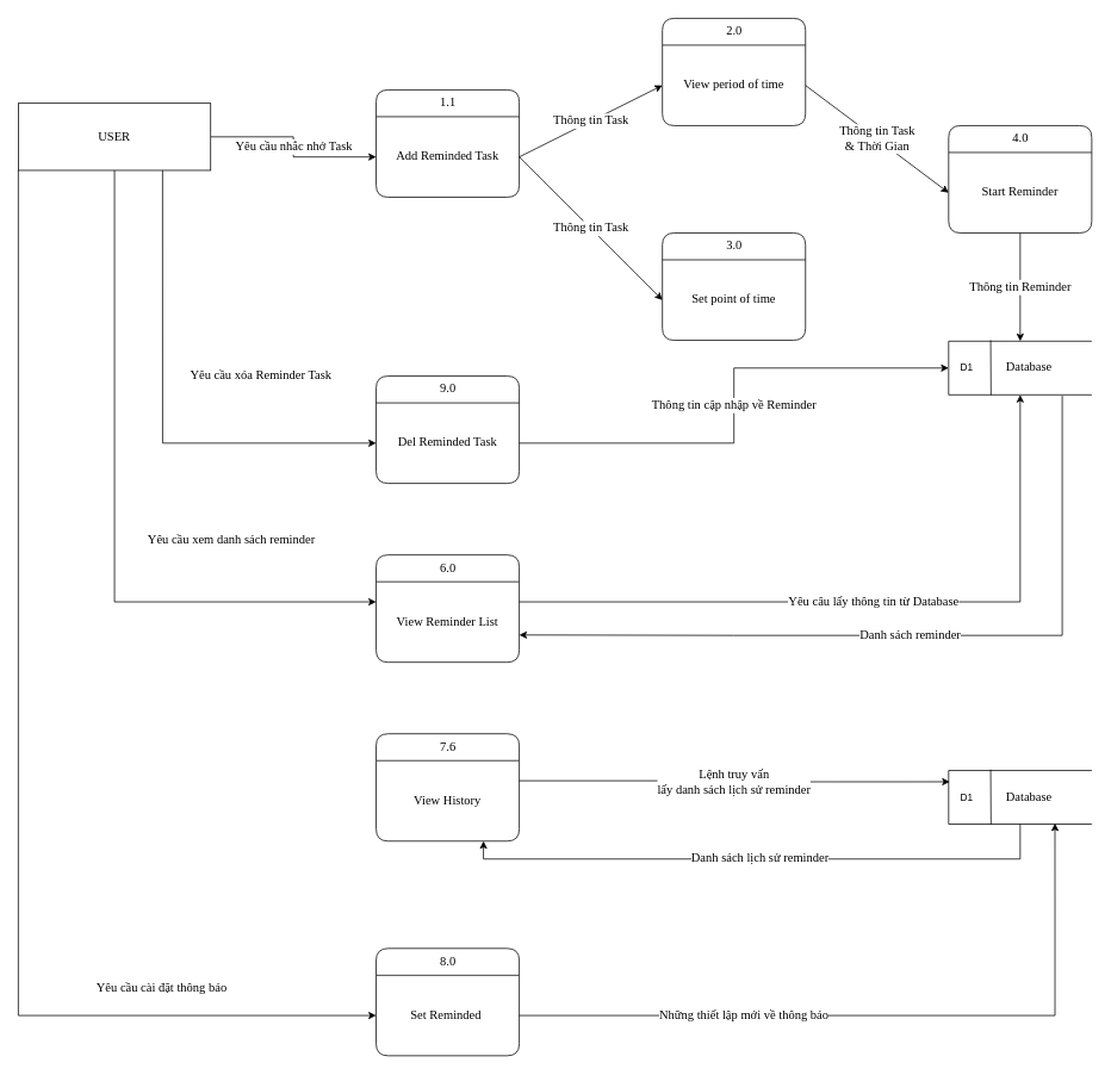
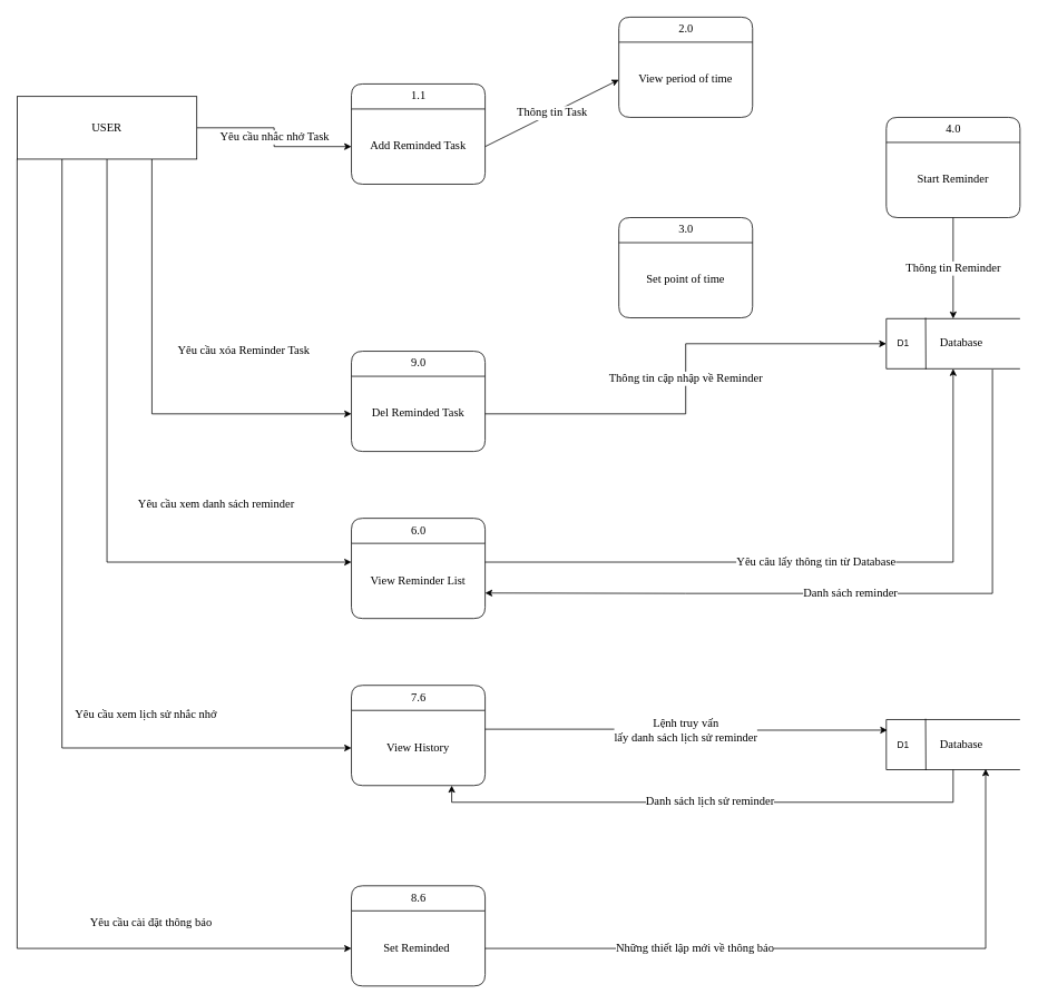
  <mxCell id="0" />
  <mxCell id="1" parent="0" />
  <mxCell id="2" value="1.1" style="swimlane;childLayout=stackLayout;horizontal=1;startSize=30;horizontalStack=0;rounded=1;fontSize=14;fontStyle=0;strokeWidth=1;resizeParent=0;resizeLast=1;shadow=0;dashed=0;align=center;html=1;fontFamily=Verdana;" parent="1" vertex="1"><mxGeometry x="420" y="100" width="160" height="120" as="geometry" /></mxCell>
  <mxCell id="3" value="Add Reminded Task" style="text;html=1;strokeColor=none;fillColor=none;align=center;verticalAlign=middle;whiteSpace=wrap;rounded=0;fontFamily=Verdana;fontSize=14;" parent="2" vertex="1"><mxGeometry y="30" width="160" height="90" as="geometry" /></mxCell>
  <mxCell id="4" value="Yêu cầu nhắc nhở Task" style="edgeStyle=orthogonalEdgeStyle;rounded=0;orthogonalLoop=1;jettySize=auto;html=1;exitX=1;exitY=0.5;exitDx=0;exitDy=0;entryX=0;entryY=0.5;entryDx=0;entryDy=0;fontFamily=Verdana;fontSize=14;" parent="1" source="9" target="3" edge="1"><mxGeometry relative="1" as="geometry" /></mxCell>
  <mxCell id="5" value="Yêu cầu xóa Reminder Task" style="edgeStyle=orthogonalEdgeStyle;rounded=0;orthogonalLoop=1;jettySize=auto;html=1;exitX=0.75;exitY=1;exitDx=0;exitDy=0;entryX=0;entryY=0.5;entryDx=0;entryDy=0;fontFamily=Verdana;fontSize=14;" parent="1" source="9" target="25" edge="1"><mxGeometry x="-0.155" y="110" relative="1" as="geometry"><mxPoint as="offset" /></mxGeometry></mxCell>
  <mxCell id="6" value="Yêu cầu xem danh sách reminder" style="edgeStyle=orthogonalEdgeStyle;rounded=0;orthogonalLoop=1;jettySize=auto;html=1;exitX=0.5;exitY=1;exitDx=0;exitDy=0;entryX=0;entryY=0.25;entryDx=0;entryDy=0;fontFamily=Verdana;fontSize=14;" parent="1" source="9" target="28" edge="1"><mxGeometry x="0.066" y="130" relative="1" as="geometry"><mxPoint as="offset" /></mxGeometry></mxCell>
  <mxCell id="7" value="Yêu cầu cài đặt thông báo" style="edgeStyle=orthogonalEdgeStyle;rounded=0;orthogonalLoop=1;jettySize=auto;html=1;exitX=0;exitY=1;exitDx=0;exitDy=0;entryX=0;entryY=0.5;entryDx=0;entryDy=0;fontFamily=Verdana;fontSize=14;" parent="1" source="9" target="40" edge="1"><mxGeometry x="0.361" y="160" relative="1" as="geometry"><mxPoint as="offset" /></mxGeometry></mxCell>
+ <mxCell id="8" value="Yêu cầu xem lịch sử nhắc nhở" style="edgeStyle=orthogonalEdgeStyle;rounded=0;orthogonalLoop=1;jettySize=auto;html=1;exitX=0.25;exitY=1;exitDx=0;exitDy=0;entryX=0;entryY=0.5;entryDx=0;entryDy=0;fontFamily=Verdana;fontSize=14;" parent="1" source="9" target="32" edge="1"><mxGeometry x="0.265" y="100" relative="1" as="geometry"><mxPoint as="offset" /></mxGeometry></mxCell>
  <mxCell id="9" value="USER" style="rounded=0;whiteSpace=wrap;html=1;fontFamily=Verdana;fontSize=14;" parent="1" vertex="1"><mxGeometry x="20" y="115" width="215" height="75" as="geometry" /></mxCell>
  <mxCell id="10" value="2.0" style="swimlane;childLayout=stackLayout;horizontal=1;startSize=30;horizontalStack=0;rounded=1;fontSize=14;fontStyle=0;strokeWidth=1;resizeParent=0;resizeLast=1;shadow=0;dashed=0;align=center;html=1;fontFamily=Verdana;" parent="1" vertex="1"><mxGeometry x="740" y="20" width="160" height="120" as="geometry" /></mxCell>
  <mxCell id="11" value="View period of time" style="text;html=1;strokeColor=none;fillColor=none;align=center;verticalAlign=middle;whiteSpace=wrap;rounded=0;fontFamily=Verdana;fontSize=14;" parent="10" vertex="1"><mxGeometry y="30" width="160" height="90" as="geometry" /></mxCell>
  <mxCell id="12" value="3.0" style="swimlane;childLayout=stackLayout;horizontal=1;startSize=30;horizontalStack=0;rounded=1;fontSize=14;fontStyle=0;strokeWidth=1;resizeParent=0;resizeLast=1;shadow=0;dashed=0;align=center;html=1;fontFamily=Verdana;" parent="1" vertex="1"><mxGeometry x="740" y="260" width="160" height="120" as="geometry" /></mxCell>
  <mxCell id="13" value="Set point of time" style="text;html=1;strokeColor=none;fillColor=none;align=center;verticalAlign=middle;whiteSpace=wrap;rounded=0;fontFamily=Verdana;fontSize=14;" parent="12" vertex="1"><mxGeometry y="30" width="160" height="90" as="geometry" /></mxCell>
  <mxCell id="14" value="Thông tin Task" style="endArrow=classic;html=1;fontFamily=Verdana;fontSize=14;exitX=1;exitY=0.5;exitDx=0;exitDy=0;entryX=0;entryY=0.5;entryDx=0;entryDy=0;" parent="1" source="3" target="11" edge="1"><mxGeometry width="50" height="50" relative="1" as="geometry"><mxPoint x="720" y="210" as="sourcePoint" /><mxPoint x="770" y="160" as="targetPoint" /></mxGeometry></mxCell>
- <mxCell id="15" value="Thông tin Task" style="endArrow=classic;html=1;fontFamily=Verdana;fontSize=14;exitX=1;exitY=0.5;exitDx=0;exitDy=0;entryX=0;entryY=0.5;entryDx=0;entryDy=0;" parent="1" source="3" target="13" edge="1"><mxGeometry width="50" height="50" relative="1" as="geometry"><mxPoint x="720" y="210" as="sourcePoint" /><mxPoint x="770" y="160" as="targetPoint" /></mxGeometry></mxCell>
  <mxCell id="16" value="4.0" style="swimlane;childLayout=stackLayout;horizontal=1;startSize=30;horizontalStack=0;rounded=1;fontSize=14;fontStyle=0;strokeWidth=1;resizeParent=0;resizeLast=1;shadow=0;dashed=0;align=center;html=1;fontFamily=Verdana;" parent="1" vertex="1"><mxGeometry x="1060" y="140" width="160" height="120" as="geometry" /></mxCell>
  <mxCell id="17" value="Start Reminder" style="text;html=1;strokeColor=none;fillColor=none;align=center;verticalAlign=middle;whiteSpace=wrap;rounded=0;fontFamily=Verdana;fontSize=14;" parent="16" vertex="1"><mxGeometry y="30" width="160" height="90" as="geometry" /></mxCell>
- <mxCell id="18" value="Thông tin Task&lt;br&gt;&amp;amp; Thời Gian" style="endArrow=classic;html=1;fontFamily=Verdana;fontSize=14;exitX=1;exitY=0.5;exitDx=0;exitDy=0;entryX=0;entryY=0.5;entryDx=0;entryDy=0;" parent="1" source="11" target="17" edge="1"><mxGeometry width="50" height="50" relative="1" as="geometry"><mxPoint x="690" y="210" as="sourcePoint" /><mxPoint x="990" y="180" as="targetPoint" /></mxGeometry></mxCell>
  <mxCell id="19" value="" style="group" parent="1" vertex="1" connectable="0"><mxGeometry x="1060" y="380" width="160" height="61" as="geometry" /></mxCell>
  <mxCell id="20" value="&amp;nbsp; &amp;nbsp; &amp;nbsp; &amp;nbsp; &amp;nbsp; &amp;nbsp; &amp;nbsp; &amp;nbsp; &amp;nbsp; &amp;nbsp; &amp;nbsp; &amp;nbsp; &amp;nbsp; &amp;nbsp;&amp;nbsp;" style="strokeWidth=1;html=1;shape=mxgraph.flowchart.annotation_1;align=left;pointerEvents=1;verticalAlign=bottom;" parent="19" vertex="1"><mxGeometry y="1" width="160" height="60" as="geometry" /></mxCell>
  <mxCell id="21" value="D1" style="endArrow=none;html=1;entryX=0.296;entryY=1.006;entryDx=0;entryDy=0;entryPerimeter=0;" parent="19" target="20" edge="1"><mxGeometry x="-0.003" y="-27" width="50" height="50" relative="1" as="geometry"><mxPoint x="47" as="sourcePoint" /><mxPoint x="120" y="-129" as="targetPoint" /><mxPoint as="offset" /></mxGeometry></mxCell>
  <mxCell id="22" value="Database" style="text;html=1;strokeColor=none;fillColor=none;align=center;verticalAlign=middle;whiteSpace=wrap;rounded=0;fontFamily=Verdana;fontSize=14;" parent="19" vertex="1"><mxGeometry x="70" y="20.5" width="40" height="20" as="geometry" /></mxCell>
  <mxCell id="23" value="Thông tin Reminder" style="edgeStyle=orthogonalEdgeStyle;rounded=0;orthogonalLoop=1;jettySize=auto;html=1;entryX=0.5;entryY=0;entryDx=0;entryDy=0;entryPerimeter=0;fontFamily=Verdana;fontSize=14;" parent="1" source="17" target="20" edge="1"><mxGeometry relative="1" as="geometry" /></mxCell>
  <mxCell id="24" value="9.0" style="swimlane;childLayout=stackLayout;horizontal=1;startSize=30;horizontalStack=0;rounded=1;fontSize=14;fontStyle=0;strokeWidth=1;resizeParent=0;resizeLast=1;shadow=0;dashed=0;align=center;html=1;fontFamily=Verdana;" parent="1" vertex="1"><mxGeometry x="420" y="420" width="160" height="120" as="geometry" /></mxCell>
  <mxCell id="25" value="Del Reminded Task" style="text;html=1;strokeColor=none;fillColor=none;align=center;verticalAlign=middle;whiteSpace=wrap;rounded=0;fontFamily=Verdana;fontSize=14;" parent="24" vertex="1"><mxGeometry y="30" width="160" height="90" as="geometry" /></mxCell>
  <mxCell id="26" value="Thông tin cập nhập về Reminder" style="edgeStyle=orthogonalEdgeStyle;rounded=0;orthogonalLoop=1;jettySize=auto;html=1;exitX=1;exitY=0.5;exitDx=0;exitDy=0;entryX=0;entryY=0.5;entryDx=0;entryDy=0;entryPerimeter=0;fontFamily=Verdana;fontSize=14;" parent="1" source="25" target="20" edge="1"><mxGeometry relative="1" as="geometry" /></mxCell>
  <mxCell id="27" value="6.0" style="swimlane;childLayout=stackLayout;horizontal=1;startSize=30;horizontalStack=0;rounded=1;fontSize=14;fontStyle=0;strokeWidth=1;resizeParent=0;resizeLast=1;shadow=0;dashed=0;align=center;html=1;fontFamily=Verdana;" parent="1" vertex="1"><mxGeometry x="420" y="620" width="160" height="120" as="geometry" /></mxCell>
  <mxCell id="28" value="View Reminder List" style="text;html=1;strokeColor=none;fillColor=none;align=center;verticalAlign=middle;whiteSpace=wrap;rounded=0;fontFamily=Verdana;fontSize=14;" parent="27" vertex="1"><mxGeometry y="30" width="160" height="90" as="geometry" /></mxCell>
  <mxCell id="29" value="Yêu câu lấy thông tin từ Database" style="edgeStyle=orthogonalEdgeStyle;rounded=0;orthogonalLoop=1;jettySize=auto;html=1;exitX=1;exitY=0.25;exitDx=0;exitDy=0;entryX=0.5;entryY=1;entryDx=0;entryDy=0;entryPerimeter=0;fontFamily=Verdana;fontSize=14;" parent="1" source="28" target="20" edge="1"><mxGeometry relative="1" as="geometry" /></mxCell>
  <mxCell id="30" value="Danh sách reminder" style="edgeStyle=orthogonalEdgeStyle;rounded=0;orthogonalLoop=1;jettySize=auto;html=1;entryX=1;entryY=0.75;entryDx=0;entryDy=0;fontFamily=Verdana;fontSize=14;" parent="1" edge="1"><mxGeometry relative="1" as="geometry"><mxPoint x="1187" y="442" as="sourcePoint" /><mxPoint x="580" y="709.5" as="targetPoint" /><Array as="points"><mxPoint x="1187" y="710" /><mxPoint x="820" y="710" /></Array></mxGeometry></mxCell>
  <mxCell id="31" value="7.6" style="swimlane;childLayout=stackLayout;horizontal=1;startSize=30;horizontalStack=0;rounded=1;fontSize=14;fontStyle=0;strokeWidth=1;resizeParent=0;resizeLast=1;shadow=0;dashed=0;align=center;html=1;fontFamily=Verdana;" parent="1" vertex="1"><mxGeometry x="420" y="820" width="160" height="120" as="geometry" /></mxCell>
  <mxCell id="32" value="View History" style="text;html=1;strokeColor=none;fillColor=none;align=center;verticalAlign=middle;whiteSpace=wrap;rounded=0;fontFamily=Verdana;fontSize=14;" parent="31" vertex="1"><mxGeometry y="30" width="160" height="90" as="geometry" /></mxCell>
  <mxCell id="33" value="" style="group" parent="1" vertex="1" connectable="0"><mxGeometry x="1060" y="860" width="160" height="61" as="geometry" /></mxCell>
  <mxCell id="34" value="&amp;nbsp; &amp;nbsp; &amp;nbsp; &amp;nbsp; &amp;nbsp; &amp;nbsp; &amp;nbsp; &amp;nbsp; &amp;nbsp; &amp;nbsp; &amp;nbsp; &amp;nbsp; &amp;nbsp; &amp;nbsp;&amp;nbsp;" style="strokeWidth=1;html=1;shape=mxgraph.flowchart.annotation_1;align=left;pointerEvents=1;verticalAlign=bottom;" parent="33" vertex="1"><mxGeometry y="1" width="160" height="60" as="geometry" /></mxCell>
  <mxCell id="35" value="D1" style="endArrow=none;html=1;entryX=0.296;entryY=1.006;entryDx=0;entryDy=0;entryPerimeter=0;" parent="33" target="34" edge="1"><mxGeometry x="-0.003" y="-27" width="50" height="50" relative="1" as="geometry"><mxPoint x="47" as="sourcePoint" /><mxPoint x="120" y="-129" as="targetPoint" /><mxPoint as="offset" /></mxGeometry></mxCell>
  <mxCell id="36" value="Database" style="text;html=1;strokeColor=none;fillColor=none;align=center;verticalAlign=middle;whiteSpace=wrap;rounded=0;fontFamily=Verdana;fontSize=14;" parent="33" vertex="1"><mxGeometry x="70" y="20.5" width="40" height="20" as="geometry" /></mxCell>
  <mxCell id="37" value="Lệnh truy vấn &lt;br&gt;lấy danh sách lịch sử reminder" style="edgeStyle=orthogonalEdgeStyle;rounded=0;orthogonalLoop=1;jettySize=auto;html=1;exitX=1;exitY=0.25;exitDx=0;exitDy=0;entryX=0.008;entryY=0.211;entryDx=0;entryDy=0;entryPerimeter=0;fontFamily=Verdana;fontSize=14;" parent="1" source="32" target="34" edge="1"><mxGeometry relative="1" as="geometry" /></mxCell>
  <mxCell id="38" value="Danh sách lịch sử reminder" style="edgeStyle=orthogonalEdgeStyle;rounded=0;orthogonalLoop=1;jettySize=auto;html=1;exitX=0.5;exitY=1;exitDx=0;exitDy=0;exitPerimeter=0;entryX=0.75;entryY=1;entryDx=0;entryDy=0;fontFamily=Verdana;fontSize=14;" parent="1" source="34" target="32" edge="1"><mxGeometry relative="1" as="geometry" /></mxCell>
- <mxCell id="39" value="8.0" style="swimlane;childLayout=stackLayout;horizontal=1;startSize=30;horizontalStack=0;rounded=1;fontSize=14;fontStyle=0;strokeWidth=1;resizeParent=0;resizeLast=1;shadow=0;dashed=0;align=center;html=1;fontFamily=Verdana;" parent="1" vertex="1"><mxGeometry x="420" y="1060" width="160" height="120" as="geometry" /></mxCell>
+ <mxCell id="39" value="8.6" style="swimlane;childLayout=stackLayout;horizontal=1;startSize=30;horizontalStack=0;rounded=1;fontSize=14;fontStyle=0;strokeWidth=1;resizeParent=0;resizeLast=1;shadow=0;dashed=0;align=center;html=1;fontFamily=Verdana;" parent="1" vertex="1"><mxGeometry x="420" y="1060" width="160" height="120" as="geometry" /></mxCell>
  <mxCell id="40" value="Set Reminded&amp;nbsp;" style="text;html=1;strokeColor=none;fillColor=none;align=center;verticalAlign=middle;whiteSpace=wrap;rounded=0;fontFamily=Verdana;fontSize=14;" parent="39" vertex="1"><mxGeometry y="30" width="160" height="90" as="geometry" /></mxCell>
  <mxCell id="41" value="Những thiết lập mới về thông báo" style="edgeStyle=orthogonalEdgeStyle;rounded=0;orthogonalLoop=1;jettySize=auto;html=1;exitX=1;exitY=0.5;exitDx=0;exitDy=0;entryX=0.743;entryY=0.986;entryDx=0;entryDy=0;entryPerimeter=0;fontFamily=Verdana;fontSize=14;" parent="1" source="40" target="34" edge="1"><mxGeometry x="-0.386" relative="1" as="geometry"><mxPoint x="1" as="offset" /></mxGeometry></mxCell>
